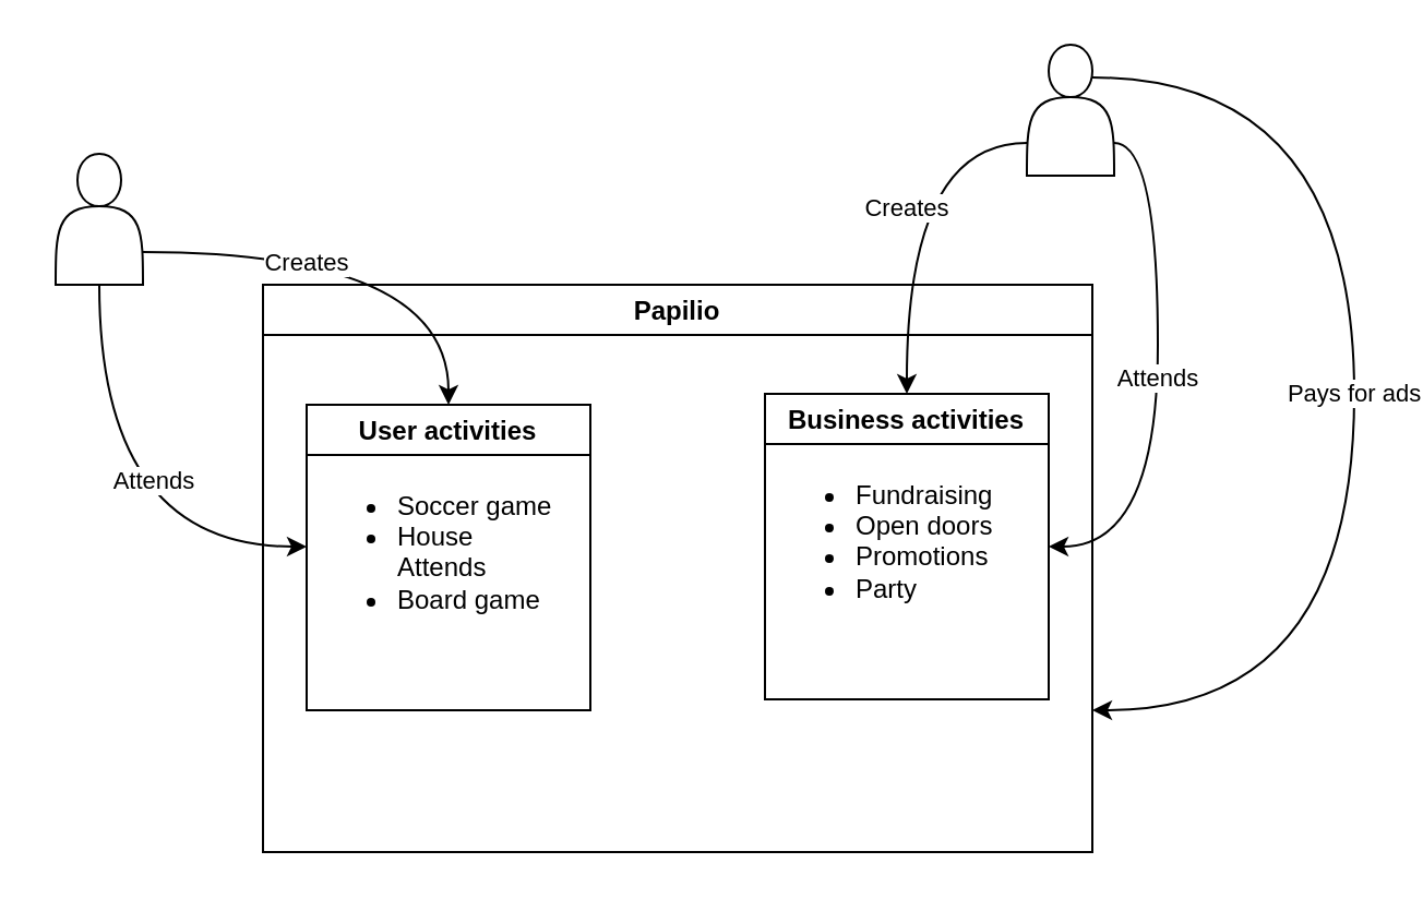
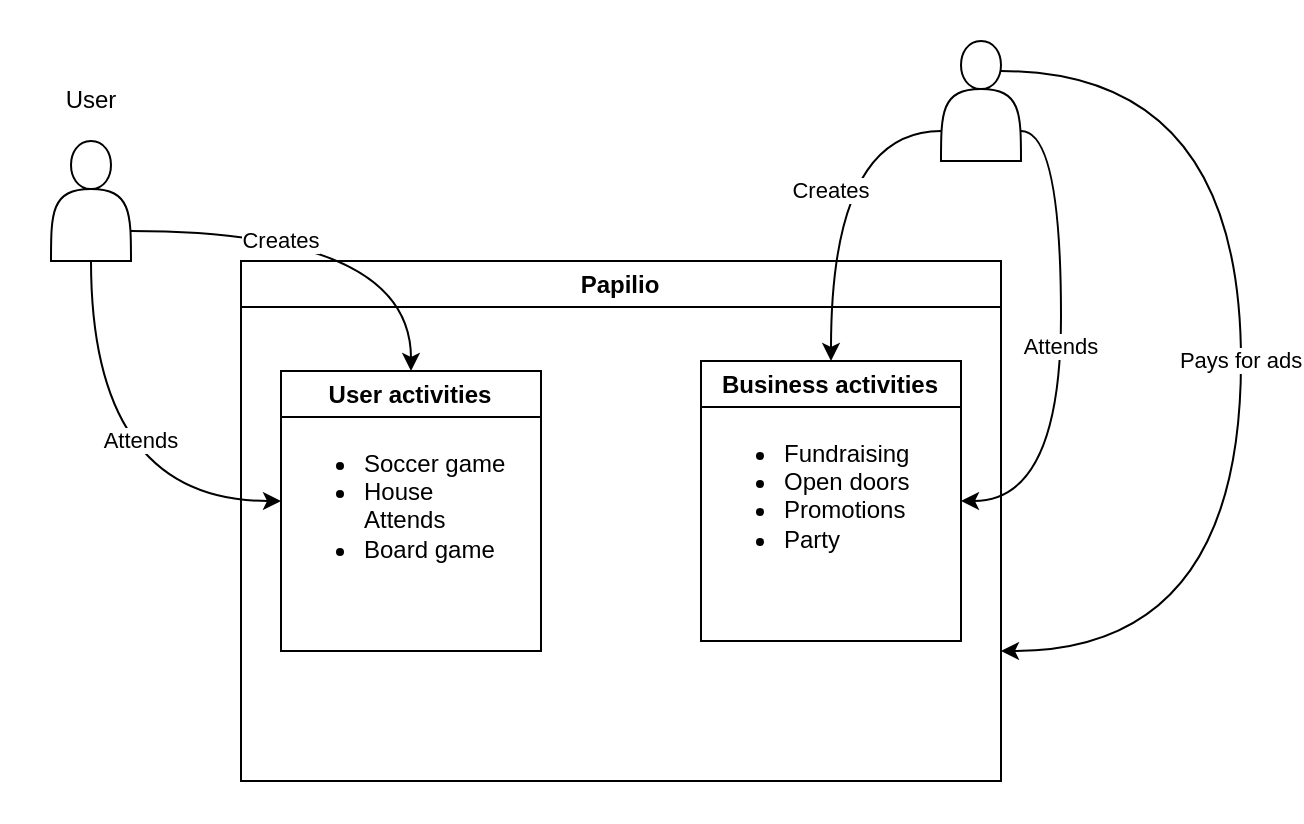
  <mxCell id="0" />
  <mxCell id="1" parent="0" />
  <mxCell id="2" value="Pays for ads" style="edgeStyle=orthogonalEdgeStyle;curved=1;rounded=0;orthogonalLoop=1;jettySize=auto;html=1;exitX=0.75;exitY=0.25;exitDx=0;exitDy=0;exitPerimeter=0;entryX=1;entryY=0.75;entryDx=0;entryDy=0;" edge="1" parent="1" source="3" target="7"><mxGeometry relative="1" as="geometry"><Array as="points"><mxPoint x="620" y="35" /><mxPoint x="620" y="325" /></Array></mxGeometry></mxCell>
  <mxCell id="3" value="" style="shape=actor;whiteSpace=wrap;html=1;" vertex="1" parent="1"><mxGeometry x="470" y="20" width="40" height="60" as="geometry" /></mxCell>
  <mxCell id="4" value="Attends" style="edgeStyle=orthogonalEdgeStyle;curved=1;rounded=0;orthogonalLoop=1;jettySize=auto;html=1;exitX=0.5;exitY=1;exitDx=0;exitDy=0;entryX=0;entryY=0.5;entryDx=0;entryDy=0;" edge="1" parent="1" source="5" target="9"><mxGeometry x="-0.163" y="25" relative="1" as="geometry"><mxPoint as="offset" /></mxGeometry></mxCell>
  <mxCell id="5" value="&lt;p style=&quot;line-height: 1;&quot;&gt;&lt;br&gt;&lt;/p&gt;" style="shape=actor;whiteSpace=wrap;html=1;" vertex="1" parent="1"><mxGeometry x="25" y="70" width="40" height="60" as="geometry" /></mxCell>
+ <mxCell id="6" value="User" style="text;html=1;align=center;verticalAlign=middle;resizable=0;points=[];autosize=1;strokeColor=none;fillColor=none;" vertex="1" parent="1"><mxGeometry x="20" y="35" width="50" height="30" as="geometry" /></mxCell>
  <mxCell id="7" value="Papilio" style="swimlane;" vertex="1" parent="1"><mxGeometry x="120" y="130" width="380" height="260" as="geometry" /></mxCell>
  <mxCell id="8" value="User activities" style="swimlane;" vertex="1" parent="7"><mxGeometry x="20" y="55" width="130" height="140" as="geometry" /></mxCell>
  <mxCell id="9" value="&lt;ul&gt;&lt;li&gt;Soccer game&lt;/li&gt;&lt;li&gt;House Attends&lt;/li&gt;&lt;li&gt;Board game&lt;/li&gt;&lt;/ul&gt;" style="text;strokeColor=none;fillColor=none;html=1;whiteSpace=wrap;verticalAlign=middle;overflow=hidden;align=left;" vertex="1" parent="8"><mxGeometry y="25" width="120" height="80" as="geometry" /></mxCell>
  <mxCell id="10" value="Business activities" style="swimlane;" vertex="1" parent="7"><mxGeometry x="230" y="50" width="130" height="140" as="geometry" /></mxCell>
  <mxCell id="11" value="&lt;ul&gt;&lt;li&gt;Fundraising&lt;/li&gt;&lt;li&gt;&lt;span style=&quot;background-color: initial;&quot;&gt;Open doors&lt;/span&gt;&lt;br&gt;&lt;/li&gt;&lt;li&gt;&lt;span style=&quot;background-color: initial;&quot;&gt;Promotions&lt;/span&gt;&lt;/li&gt;&lt;li&gt;&lt;span style=&quot;background-color: initial;&quot;&gt;Party&lt;/span&gt;&lt;/li&gt;&lt;/ul&gt;" style="text;strokeColor=none;fillColor=none;html=1;whiteSpace=wrap;verticalAlign=middle;overflow=hidden;align=left;" vertex="1" parent="10"><mxGeometry y="25" width="120" height="80" as="geometry" /></mxCell>
  <mxCell id="12" value="Creates" style="edgeStyle=orthogonalEdgeStyle;curved=1;rounded=0;orthogonalLoop=1;jettySize=auto;html=1;exitX=0;exitY=0.75;exitDx=0;exitDy=0;entryX=0.5;entryY=0;entryDx=0;entryDy=0;" edge="1" parent="1" source="3" target="10"><mxGeometry relative="1" as="geometry" /></mxCell>
  <mxCell id="13" value="Attends" style="edgeStyle=orthogonalEdgeStyle;curved=1;rounded=0;orthogonalLoop=1;jettySize=auto;html=1;exitX=1;exitY=0.75;exitDx=0;exitDy=0;entryX=1;entryY=0.5;entryDx=0;entryDy=0;" edge="1" parent="1" source="3" target="10"><mxGeometry relative="1" as="geometry" /></mxCell>
  <mxCell id="14" value="Creates" style="edgeStyle=orthogonalEdgeStyle;curved=1;rounded=0;orthogonalLoop=1;jettySize=auto;html=1;exitX=1;exitY=0.75;exitDx=0;exitDy=0;entryX=0.5;entryY=0;entryDx=0;entryDy=0;" edge="1" parent="1" source="5" target="8"><mxGeometry x="-0.286" y="-5" relative="1" as="geometry"><mxPoint as="offset" /></mxGeometry></mxCell>
